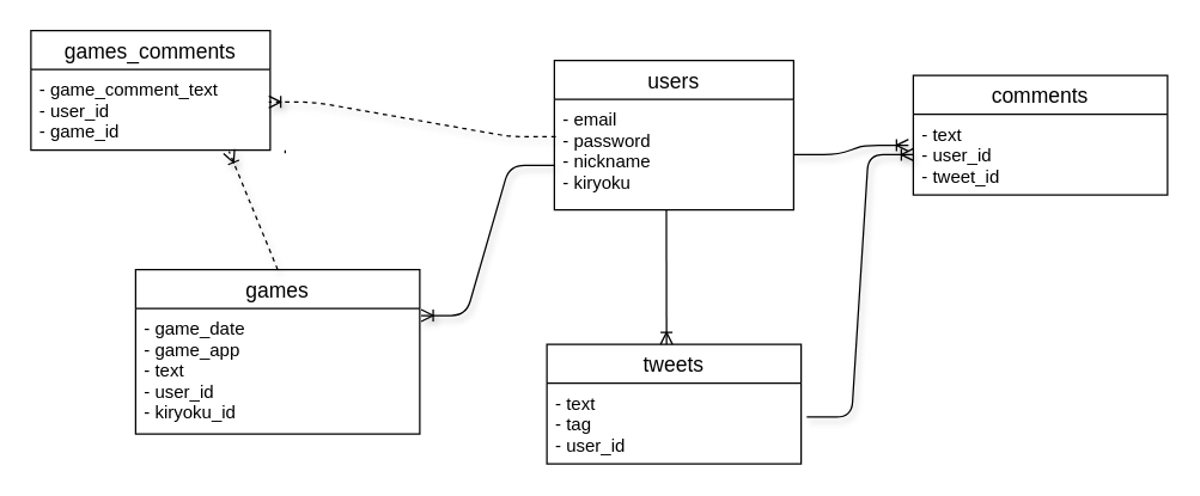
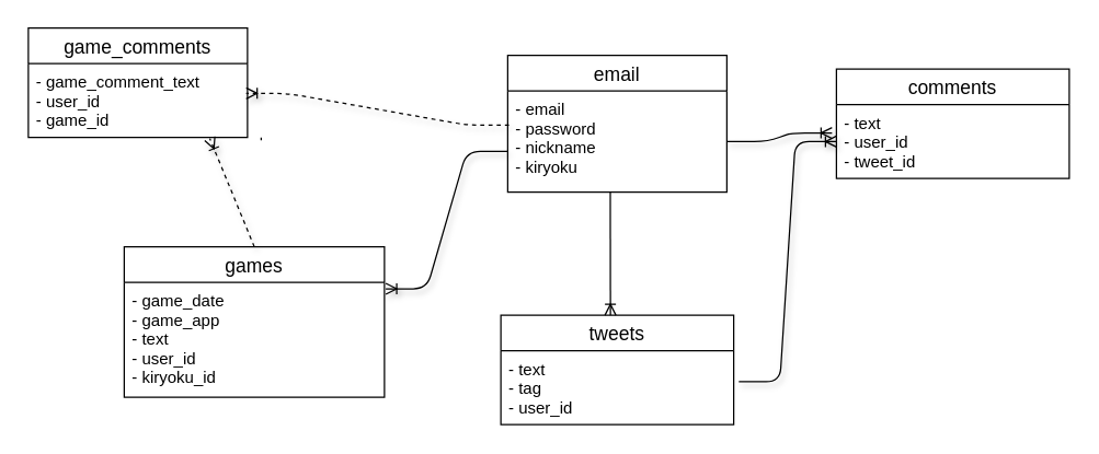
  <mxCell id="0" />
  <mxCell id="1" parent="0" />
- <mxCell id="2" value="users" style="swimlane;fontStyle=0;childLayout=stackLayout;horizontal=1;startSize=26;horizontalStack=0;resizeParent=1;resizeParentMax=0;resizeLast=0;collapsible=1;marginBottom=0;align=center;fontSize=14;" vertex="1" parent="1"><mxGeometry x="370" y="40" width="160" height="100" as="geometry" /></mxCell>
+ <mxCell id="2" value="email" style="swimlane;fontStyle=0;childLayout=stackLayout;horizontal=1;startSize=26;horizontalStack=0;resizeParent=1;resizeParentMax=0;resizeLast=0;collapsible=1;marginBottom=0;align=center;fontSize=14;" vertex="1" parent="1"><mxGeometry x="370" y="40" width="160" height="100" as="geometry" /></mxCell>
  <mxCell id="3" value="- email&#10;- password&#10;- nickname&#10;- kiryoku" style="text;strokeColor=none;fillColor=none;spacingLeft=4;spacingRight=4;overflow=hidden;rotatable=0;points=[[0,0.5],[1,0.5]];portConstraint=eastwest;fontSize=12;" vertex="1" parent="2"><mxGeometry y="26" width="160" height="74" as="geometry" /></mxCell>
- <mxCell id="4" value="games_comments" style="swimlane;fontStyle=0;childLayout=stackLayout;horizontal=1;startSize=26;horizontalStack=0;resizeParent=1;resizeParentMax=0;resizeLast=0;collapsible=1;marginBottom=0;align=center;fontSize=14;" vertex="1" parent="1"><mxGeometry x="20" y="20" width="160" height="80" as="geometry" /></mxCell>
+ <mxCell id="4" value="game_comments" style="swimlane;fontStyle=0;childLayout=stackLayout;horizontal=1;startSize=26;horizontalStack=0;resizeParent=1;resizeParentMax=0;resizeLast=0;collapsible=1;marginBottom=0;align=center;fontSize=14;" vertex="1" parent="1"><mxGeometry x="20" y="20" width="160" height="80" as="geometry" /></mxCell>
  <mxCell id="5" value="- game_comment_text&#10;- user_id&#10;- game_id" style="text;strokeColor=none;fillColor=none;spacingLeft=4;spacingRight=4;overflow=hidden;rotatable=0;points=[[0,0.5],[1,0.5]];portConstraint=eastwest;fontSize=12;" vertex="1" parent="4"><mxGeometry y="26" width="160" height="54" as="geometry" /></mxCell>
  <mxCell id="6" value="games" style="swimlane;fontStyle=0;childLayout=stackLayout;horizontal=1;startSize=26;horizontalStack=0;resizeParent=1;resizeParentMax=0;resizeLast=0;collapsible=1;marginBottom=0;align=center;fontSize=14;" vertex="1" parent="1"><mxGeometry x="90" y="180" width="190" height="110" as="geometry" /></mxCell>
  <mxCell id="7" value="- game_date&#10;- game_app&#10;- text&#10;- user_id&#10;- kiryoku_id" style="text;strokeColor=none;fillColor=none;spacingLeft=4;spacingRight=4;overflow=hidden;rotatable=0;points=[[0,0.5],[1,0.5]];portConstraint=eastwest;fontSize=12;" vertex="1" parent="6"><mxGeometry y="26" width="190" height="84" as="geometry" /></mxCell>
  <mxCell id="8" value="tweets" style="swimlane;fontStyle=0;childLayout=stackLayout;horizontal=1;startSize=26;horizontalStack=0;resizeParent=1;resizeParentMax=0;resizeLast=0;collapsible=1;marginBottom=0;align=center;fontSize=14;" vertex="1" parent="1"><mxGeometry x="365" y="230" width="170" height="80" as="geometry" /></mxCell>
  <mxCell id="9" value="- text&#10;- tag&#10;- user_id" style="text;strokeColor=none;fillColor=none;spacingLeft=4;spacingRight=4;overflow=hidden;rotatable=0;points=[[0,0.5],[1,0.5]];portConstraint=eastwest;fontSize=12;" vertex="1" parent="8"><mxGeometry y="26" width="170" height="54" as="geometry" /></mxCell>
  <mxCell id="10" value="" style="endArrow=none;html=1;rounded=0;entryX=0.5;entryY=0;entryDx=0;entryDy=0;" edge="1" parent="1"><mxGeometry relative="1" as="geometry"><mxPoint x="190" y="102" as="sourcePoint" /><mxPoint x="190" y="100" as="targetPoint" /></mxGeometry></mxCell>
  <mxCell id="11" value="" style="edgeStyle=entityRelationEdgeStyle;fontSize=12;html=1;endArrow=ERoneToMany;shadow=1;exitX=0.006;exitY=0.339;exitDx=0;exitDy=0;exitPerimeter=0;entryX=0.994;entryY=0.403;entryDx=0;entryDy=0;entryPerimeter=0;dashed=1;" edge="1" parent="1" source="3" target="5"><mxGeometry width="100" height="100" relative="1" as="geometry"><mxPoint x="310" y="65" as="sourcePoint" /><mxPoint x="210" y="165" as="targetPoint" /></mxGeometry></mxCell>
  <mxCell id="12" value="" style="edgeStyle=entityRelationEdgeStyle;fontSize=12;html=1;endArrow=ERoneToMany;shadow=1;entryX=1.005;entryY=0.056;entryDx=0;entryDy=0;entryPerimeter=0;exitX=0;exitY=0.597;exitDx=0;exitDy=0;exitPerimeter=0;" edge="1" parent="1" source="3" target="7"><mxGeometry width="100" height="100" relative="1" as="geometry"><mxPoint x="260" y="230" as="sourcePoint" /><mxPoint x="360" y="130" as="targetPoint" /></mxGeometry></mxCell>
  <mxCell id="13" value="comments" style="swimlane;fontStyle=0;childLayout=stackLayout;horizontal=1;startSize=26;horizontalStack=0;resizeParent=1;resizeParentMax=0;resizeLast=0;collapsible=1;marginBottom=0;align=center;fontSize=14;" vertex="1" parent="1"><mxGeometry x="610" y="50" width="170" height="80" as="geometry" /></mxCell>
  <mxCell id="14" value="- text&#10;- user_id&#10;- tweet_id" style="text;strokeColor=none;fillColor=none;spacingLeft=4;spacingRight=4;overflow=hidden;rotatable=0;points=[[0,0.5],[1,0.5]];portConstraint=eastwest;fontSize=12;" vertex="1" parent="13"><mxGeometry y="26" width="170" height="54" as="geometry" /></mxCell>
  <mxCell id="15" value="" style="edgeStyle=entityRelationEdgeStyle;fontSize=12;html=1;endArrow=ERoneToMany;shadow=1;exitX=1;exitY=0.5;exitDx=0;exitDy=0;entryX=-0.019;entryY=0.385;entryDx=0;entryDy=0;entryPerimeter=0;" edge="1" parent="1" source="3" target="14"><mxGeometry width="100" height="100" relative="1" as="geometry"><mxPoint x="451.92" y="199.996" as="sourcePoint" /><mxPoint x="462.65" y="287.2" as="targetPoint" /></mxGeometry></mxCell>
  <mxCell id="16" value="" style="fontSize=12;html=1;endArrow=ERoneToMany;exitX=0.468;exitY=0.999;exitDx=0;exitDy=0;exitPerimeter=0;" edge="1" parent="1" source="3"><mxGeometry width="100" height="100" relative="1" as="geometry"><mxPoint x="390" y="270" as="sourcePoint" /><mxPoint x="445" y="230" as="targetPoint" /></mxGeometry></mxCell>
  <mxCell id="17" value="" style="fontSize=12;html=1;endArrow=ERoneToMany;shadow=1;exitX=0.5;exitY=0;exitDx=0;exitDy=0;entryX=0.828;entryY=1.015;entryDx=0;entryDy=0;entryPerimeter=0;dashed=1;" edge="1" parent="1" source="6" target="5"><mxGeometry width="100" height="100" relative="1" as="geometry"><mxPoint x="380.96" y="118.036" as="sourcePoint" /><mxPoint x="189.04" y="118.062" as="targetPoint" /></mxGeometry></mxCell>
  <mxCell id="18" value="" style="edgeStyle=entityRelationEdgeStyle;fontSize=12;html=1;endArrow=ERoneToMany;shadow=1;exitX=1.022;exitY=0.42;exitDx=0;exitDy=0;exitPerimeter=0;" edge="1" parent="1" source="9" target="14"><mxGeometry width="100" height="100" relative="1" as="geometry"><mxPoint x="540" y="338" as="sourcePoint" /><mxPoint x="616.77" y="129.89" as="targetPoint" /></mxGeometry></mxCell>
